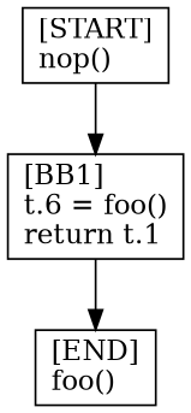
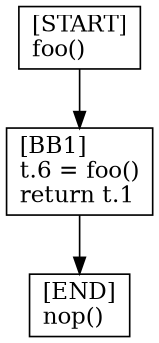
  digraph {
    node [shape=box]
-   n1 [label="[END]\lfoo()\l"]
-   n2 [label="[START]\lnop()\l"]
+   n1 [label="[END]\lnop()\l"]
+   n2 [label="[START]\lfoo()\l"]
    n3 [label="[BB1]\lt.6 = foo()\lreturn t.1\l"]
    n2 -> n3
    n3 -> n1
  }
